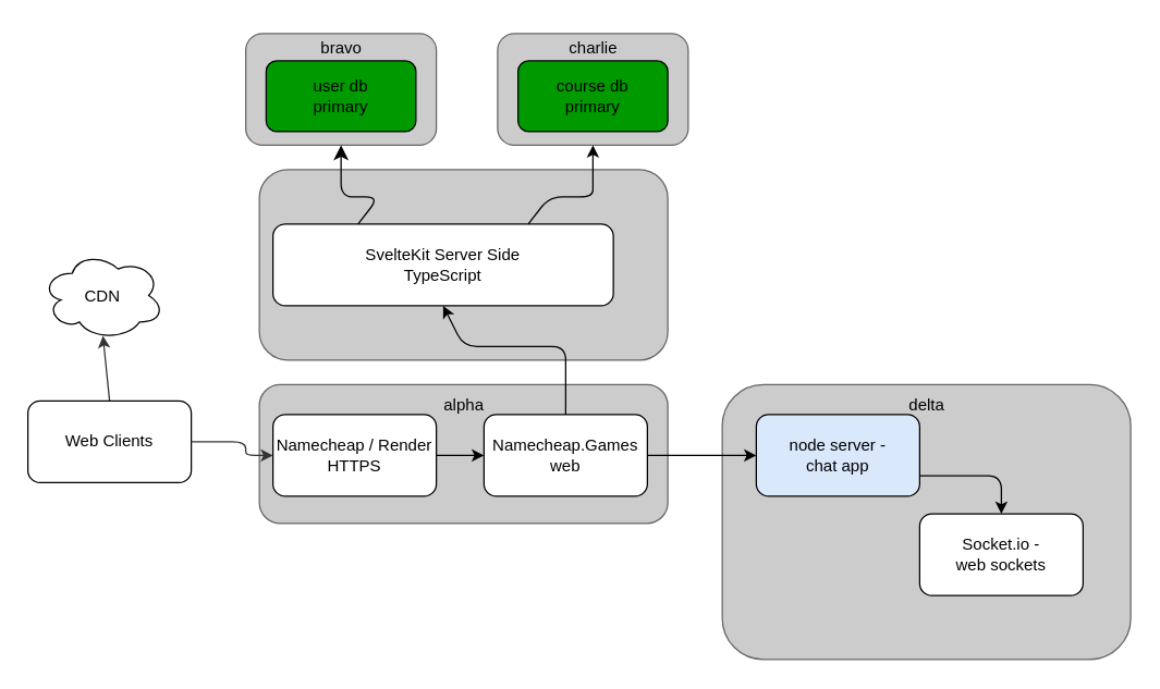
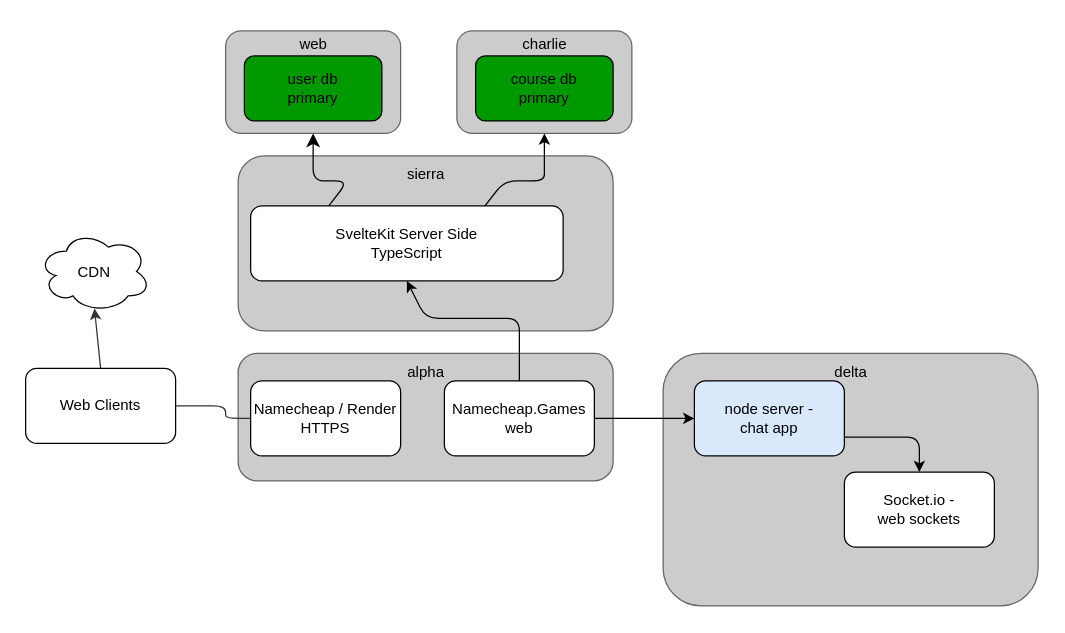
  <mxCell id="0" />
  <mxCell id="1" parent="0" />
  <mxCell id="2" value="" style="rounded=1;whiteSpace=wrap;html=1;fillColor=#CCCCCC;fontColor=#333333;strokeColor=#666666;" vertex="1" parent="1"><mxGeometry x="530" y="282" width="300" height="202" as="geometry" /></mxCell>
  <mxCell id="3" value="" style="edgeStyle=none;orthogonalLoop=1;jettySize=auto;html=1;exitX=0.5;exitY=0;exitDx=0;exitDy=0;entryX=0.501;entryY=0.956;entryDx=0;entryDy=0;strokeColor=#333333;rounded=1;entryPerimeter=0;" edge="1" parent="1" source="5" target="18"><mxGeometry width="100" relative="1" as="geometry"><mxPoint x="90" y="299" as="sourcePoint" /><mxPoint x="90" y="264" as="targetPoint" /><Array as="points" /></mxGeometry></mxCell>
  <mxCell id="4" value="" style="rounded=1;whiteSpace=wrap;html=1;fillColor=#CCCCCC;fontColor=#333333;strokeColor=#666666;" vertex="1" parent="1"><mxGeometry x="190" y="282" width="300" height="102" as="geometry" /></mxCell>
  <mxCell id="5" value="&lt;font color=&quot;#000000&quot;&gt;Web Clients&lt;/font&gt;" style="rounded=1;whiteSpace=wrap;html=1;fillColor=#FFFFFF;strokeColor=#000000;" vertex="1" parent="1"><mxGeometry x="20" y="294" width="120" height="60" as="geometry" /></mxCell>
  <mxCell id="6" value="Namecheap / Render HTTPS" style="rounded=1;whiteSpace=wrap;html=1;fontColor=#000000;fillColor=#FFFFFF;strokeColor=#000000;" vertex="1" parent="1"><mxGeometry x="200" y="304" width="120" height="60" as="geometry" /></mxCell>
  <mxCell id="7" value="Namecheap.Games web" style="rounded=1;whiteSpace=wrap;html=1;fontColor=#000000;fillColor=#FFFFFF;strokeColor=#000000;" vertex="1" parent="1"><mxGeometry x="355" y="304" width="120" height="60" as="geometry" /></mxCell>
- <mxCell id="8" value="" style="edgeStyle=none;orthogonalLoop=1;jettySize=auto;html=1;rounded=1;strokeColor=#000000;fontColor=#000000;jumpStyle=none;exitX=1;exitY=0.5;exitDx=0;exitDy=0;entryX=0;entryY=0.5;entryDx=0;entryDy=0;" edge="1" parent="1" source="6" target="7"><mxGeometry width="100" relative="1" as="geometry"><mxPoint x="330" y="224" as="sourcePoint" /><mxPoint x="430" y="224" as="targetPoint" /><Array as="points" /></mxGeometry></mxCell>
  <mxCell id="9" value="" style="rounded=1;whiteSpace=wrap;html=1;fillColor=#CCCCCC;fontColor=#333333;strokeColor=#666666;" vertex="1" parent="1"><mxGeometry x="180" y="24" width="140" height="82" as="geometry" /></mxCell>
  <mxCell id="10" value="user db&lt;br&gt;primary" style="rounded=1;whiteSpace=wrap;html=1;fillColor=#009900;strokeColor=#000000;" vertex="1" parent="1"><mxGeometry x="195" y="44" width="110" height="52" as="geometry" /></mxCell>
  <mxCell id="11" value="" style="rounded=1;whiteSpace=wrap;html=1;fillColor=#CCCCCC;fontColor=#333333;strokeColor=#666666;" vertex="1" parent="1"><mxGeometry x="365" y="24" width="140" height="82" as="geometry" /></mxCell>
  <mxCell id="12" value="course db&lt;br&gt;primary" style="rounded=1;whiteSpace=wrap;html=1;fillColor=#009900;strokeColor=#000000;" vertex="1" parent="1"><mxGeometry x="380" y="44" width="110" height="52" as="geometry" /></mxCell>
- <mxCell id="13" value="" style="endArrow=classic;html=1;exitX=1;exitY=0.5;exitDx=0;exitDy=0;entryX=0;entryY=0.5;entryDx=0;entryDy=0;strokeColor=#333333;rounded=1;jumpStyle=none;" parent="1" source="5" target="6" edge="1"><mxGeometry width="50" height="50" relative="1" as="geometry"><mxPoint x="150" y="329" as="sourcePoint" /><mxPoint x="180" y="329" as="targetPoint" /><Array as="points"><mxPoint x="180" y="324" /><mxPoint x="180" y="334" /></Array></mxGeometry></mxCell>
+ <mxCell id="13" value="" style="endArrow=none;html=1;exitX=1;exitY=0.5;exitDx=0;exitDy=0;entryX=0;entryY=0.5;entryDx=0;entryDy=0;strokeColor=#333333;rounded=1;jumpStyle=none;" parent="1" source="5" target="6" edge="1"><mxGeometry width="50" height="50" relative="1" as="geometry"><mxPoint x="150" y="329" as="sourcePoint" /><mxPoint x="180" y="329" as="targetPoint" /><Array as="points"><mxPoint x="180" y="324" /><mxPoint x="180" y="334" /></Array></mxGeometry></mxCell>
  <mxCell id="14" value="node server - &lt;br&gt;chat app" style="rounded=1;whiteSpace=wrap;html=1;fontColor=#000000;fillColor=#dae8fc;strokeColor=#000000;" vertex="1" parent="1"><mxGeometry x="555" y="304" width="120" height="60" as="geometry" /></mxCell>
  <mxCell id="15" value="Socket.io -&lt;br&gt;web sockets" style="rounded=1;whiteSpace=wrap;html=1;fontColor=#000000;fillColor=#FFFFFF;strokeColor=#000000;" vertex="1" parent="1"><mxGeometry x="675" y="377" width="120" height="60" as="geometry" /></mxCell>
  <mxCell id="16" value="" style="edgeStyle=none;orthogonalLoop=1;jettySize=auto;html=1;rounded=1;strokeColor=#000000;fontColor=#000000;jumpStyle=none;exitX=1;exitY=0.5;exitDx=0;exitDy=0;entryX=0;entryY=0.5;entryDx=0;entryDy=0;" edge="1" parent="1" source="7" target="14"><mxGeometry width="100" relative="1" as="geometry"><mxPoint x="490" y="333.83" as="sourcePoint" /><mxPoint x="525" y="333.83" as="targetPoint" /><Array as="points" /></mxGeometry></mxCell>
  <mxCell id="17" value="" style="edgeStyle=none;orthogonalLoop=1;jettySize=auto;html=1;rounded=1;strokeColor=#000000;fontColor=#000000;jumpStyle=none;exitX=1;exitY=0.75;exitDx=0;exitDy=0;entryX=0.5;entryY=0;entryDx=0;entryDy=0;" edge="1" parent="1" source="14" target="15"><mxGeometry width="100" relative="1" as="geometry"><mxPoint x="690" y="354" as="sourcePoint" /><mxPoint x="770" y="354" as="targetPoint" /><Array as="points"><mxPoint x="735" y="349" /></Array></mxGeometry></mxCell>
  <mxCell id="18" value="CDN" style="ellipse;shape=cloud;whiteSpace=wrap;html=1;strokeColor=#000000;fontColor=#000000;fillColor=#FFFFFF;" vertex="1" parent="1"><mxGeometry x="30" y="184" width="90" height="65" as="geometry" /></mxCell>
  <mxCell id="19" value="alpha" style="text;html=1;align=center;verticalAlign=middle;resizable=0;points=[];autosize=1;strokeColor=none;fillColor=none;fontColor=#000000;" vertex="1" parent="1"><mxGeometry x="315" y="282" width="50" height="30" as="geometry" /></mxCell>
- <mxCell id="20" value="bravo" style="text;html=1;align=center;verticalAlign=middle;resizable=0;points=[];autosize=1;strokeColor=none;fillColor=none;fontColor=#000000;" vertex="1" parent="1"><mxGeometry x="225" y="20" width="50" height="30" as="geometry" /></mxCell>
+ <mxCell id="20" value="web" style="text;html=1;align=center;verticalAlign=middle;resizable=0;points=[];autosize=1;strokeColor=none;fillColor=none;fontColor=#000000;" vertex="1" parent="1"><mxGeometry x="225" y="20" width="50" height="30" as="geometry" /></mxCell>
  <mxCell id="21" value="charlie" style="text;html=1;align=center;verticalAlign=middle;resizable=0;points=[];autosize=1;strokeColor=none;fillColor=none;fontColor=#000000;" vertex="1" parent="1"><mxGeometry x="405" y="20" width="60" height="30" as="geometry" /></mxCell>
  <mxCell id="22" value="delta" style="text;html=1;align=center;verticalAlign=middle;resizable=0;points=[];autosize=1;strokeColor=none;fillColor=none;fontColor=#000000;" vertex="1" parent="1"><mxGeometry x="655" y="282" width="50" height="30" as="geometry" /></mxCell>
  <mxCell id="23" value="" style="rounded=1;whiteSpace=wrap;html=1;fillColor=#CCCCCC;fontColor=#333333;strokeColor=#666666;" vertex="1" parent="1"><mxGeometry x="190" y="124" width="300" height="140" as="geometry" /></mxCell>
+ <mxCell id="24" value="sierra" style="text;html=1;align=center;verticalAlign=middle;resizable=0;points=[];autosize=1;strokeColor=none;fillColor=none;fontColor=#000000;" vertex="1" parent="1"><mxGeometry x="315" y="124" width="50" height="30" as="geometry" /></mxCell>
  <mxCell id="25" value="SvelteKit Server Side&lt;br&gt;TypeScript" style="rounded=1;whiteSpace=wrap;html=1;fontColor=#000000;fillColor=#FFFFFF;strokeColor=#000000;" vertex="1" parent="1"><mxGeometry x="200" y="164" width="250" height="60" as="geometry" /></mxCell>
  <mxCell id="26" value="" style="edgeStyle=none;orthogonalLoop=1;jettySize=auto;html=1;endArrow=classic;startArrow=none;endSize=8;startSize=8;rounded=1;strokeColor=#000000;fontColor=#000000;jumpStyle=none;startFill=0;exitX=0.25;exitY=0;exitDx=0;exitDy=0;entryX=0.5;entryY=1;entryDx=0;entryDy=0;" edge="1" parent="1" source="25" target="9"><mxGeometry width="100" relative="1" as="geometry"><mxPoint x="220" y="144" as="sourcePoint" /><mxPoint x="320" y="144" as="targetPoint" /><Array as="points"><mxPoint x="278" y="144" /><mxPoint x="250" y="144" /></Array></mxGeometry></mxCell>
  <mxCell id="27" value="" style="edgeStyle=none;orthogonalLoop=1;jettySize=auto;html=1;rounded=1;strokeColor=#000000;fontColor=#000000;startArrow=none;startFill=0;jumpStyle=none;exitX=0.75;exitY=0;exitDx=0;exitDy=0;entryX=0.5;entryY=1;entryDx=0;entryDy=0;" edge="1" parent="1" source="25" target="11"><mxGeometry width="100" relative="1" as="geometry"><mxPoint x="500" y="124" as="sourcePoint" /><mxPoint x="600" y="124" as="targetPoint" /><Array as="points"><mxPoint x="403" y="144" /><mxPoint x="435" y="144" /><mxPoint x="435" y="134" /></Array></mxGeometry></mxCell>
  <mxCell id="28" value="" style="endArrow=classic;html=1;rounded=1;strokeColor=#000000;fontColor=#000000;jumpStyle=none;exitX=0.5;exitY=0;exitDx=0;exitDy=0;entryX=0.5;entryY=1;entryDx=0;entryDy=0;" edge="1" parent="1" source="7" target="25"><mxGeometry width="50" height="50" relative="1" as="geometry"><mxPoint x="530" y="274" as="sourcePoint" /><mxPoint x="580" y="224" as="targetPoint" /><Array as="points"><mxPoint x="415" y="254" /><mxPoint x="380" y="254" /><mxPoint x="340" y="254" /></Array></mxGeometry></mxCell>
